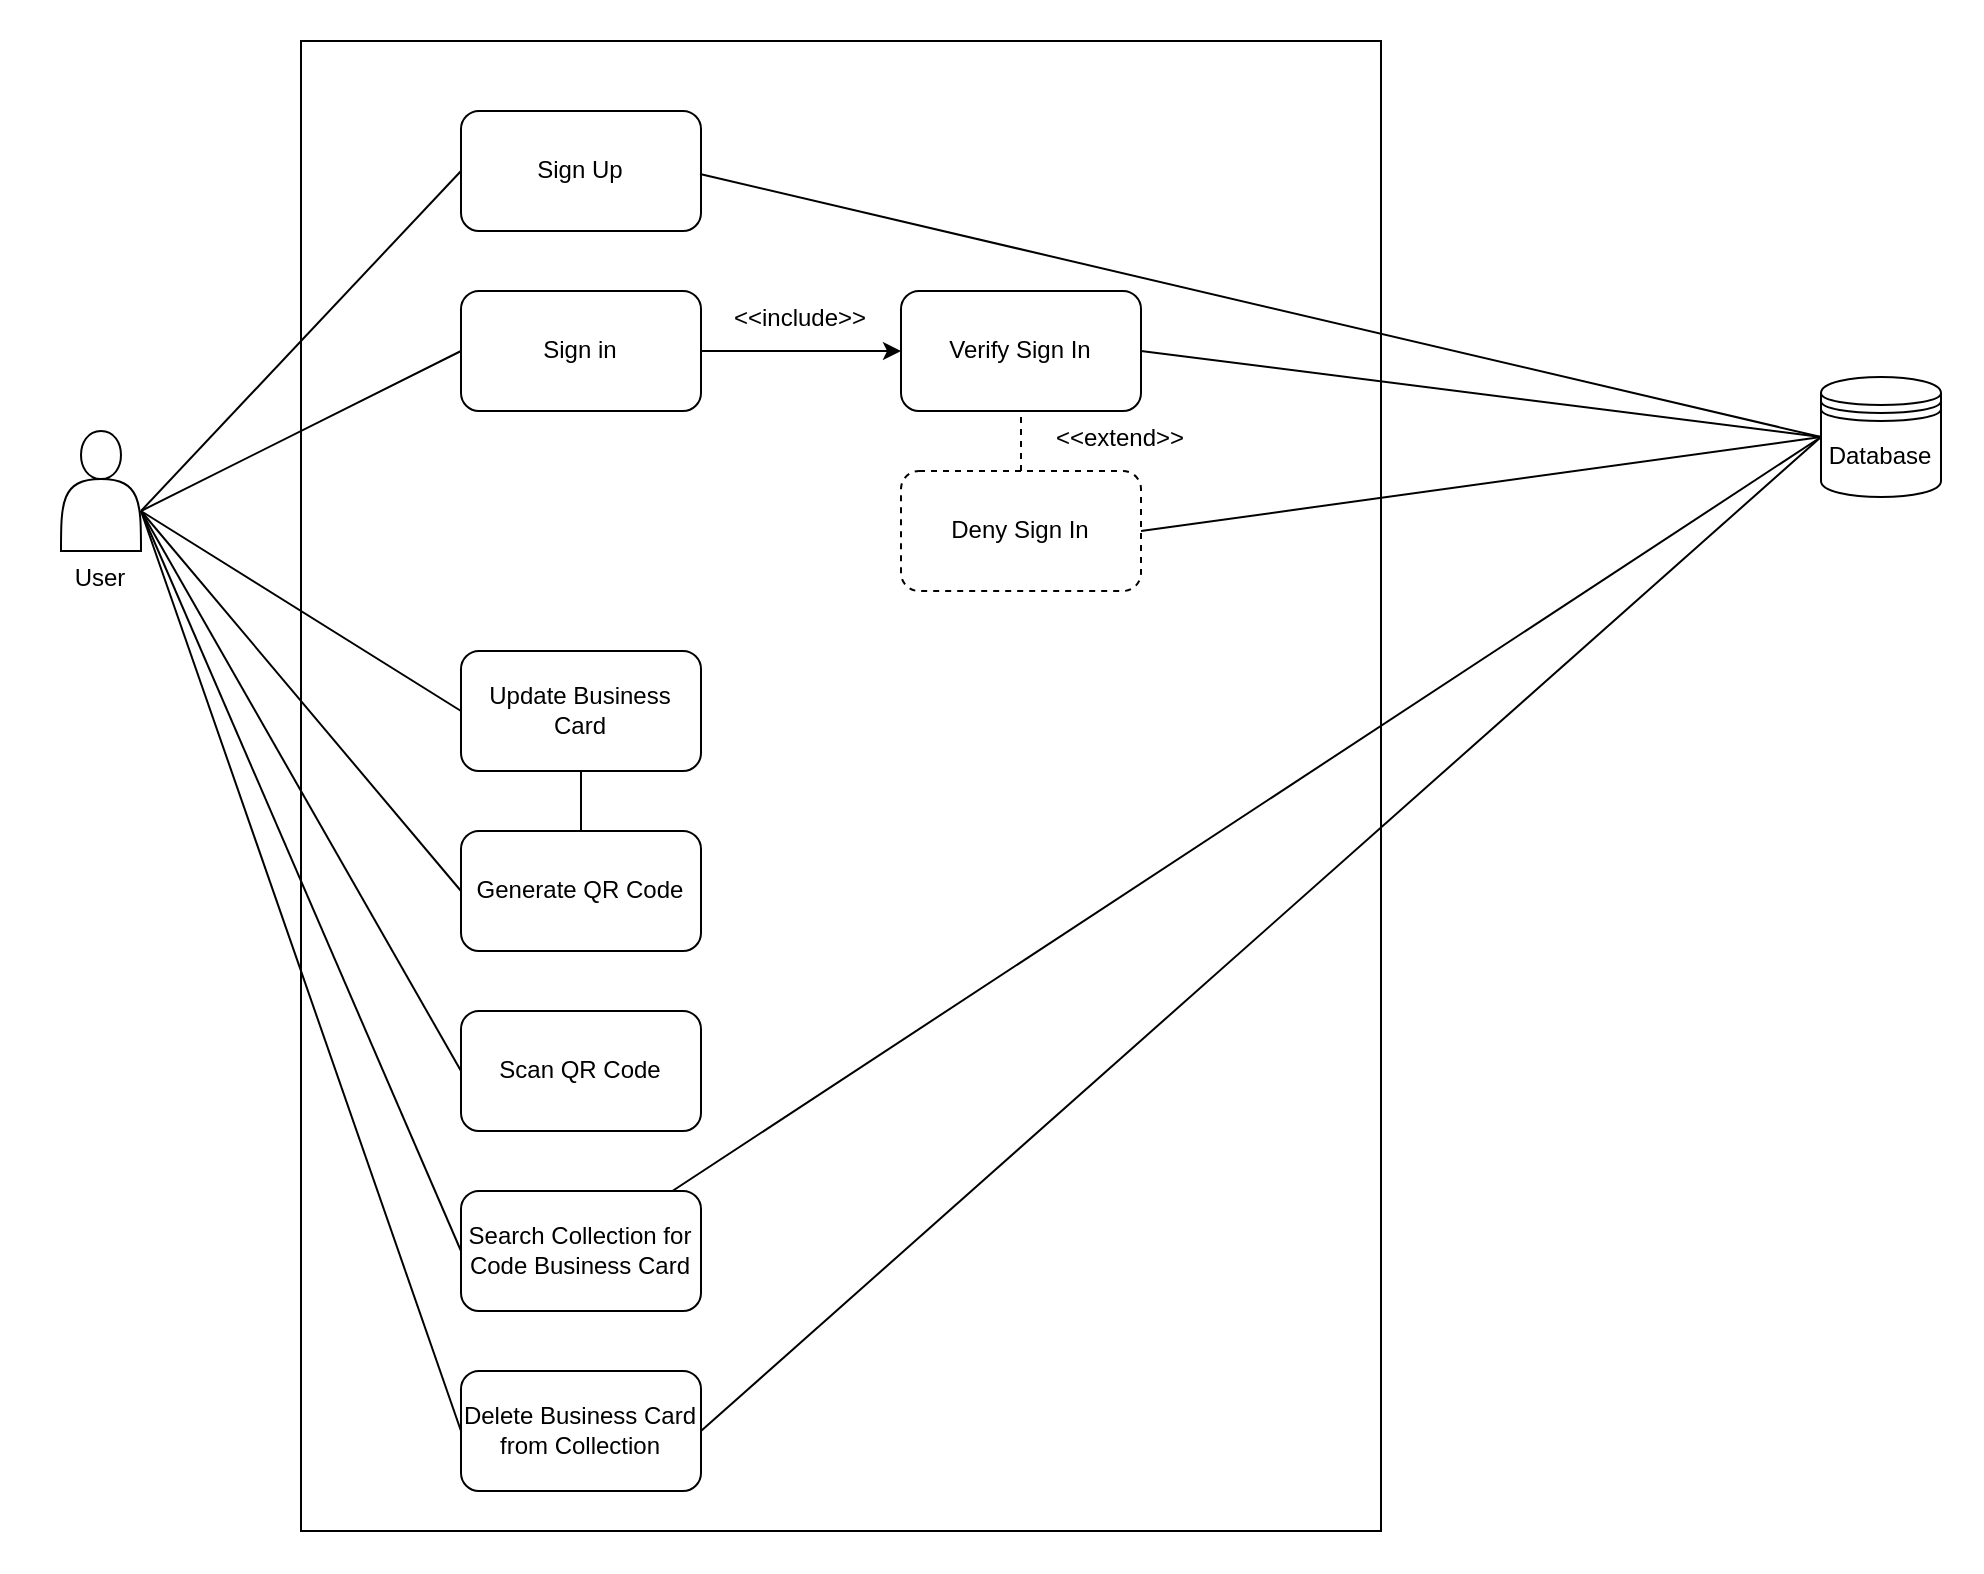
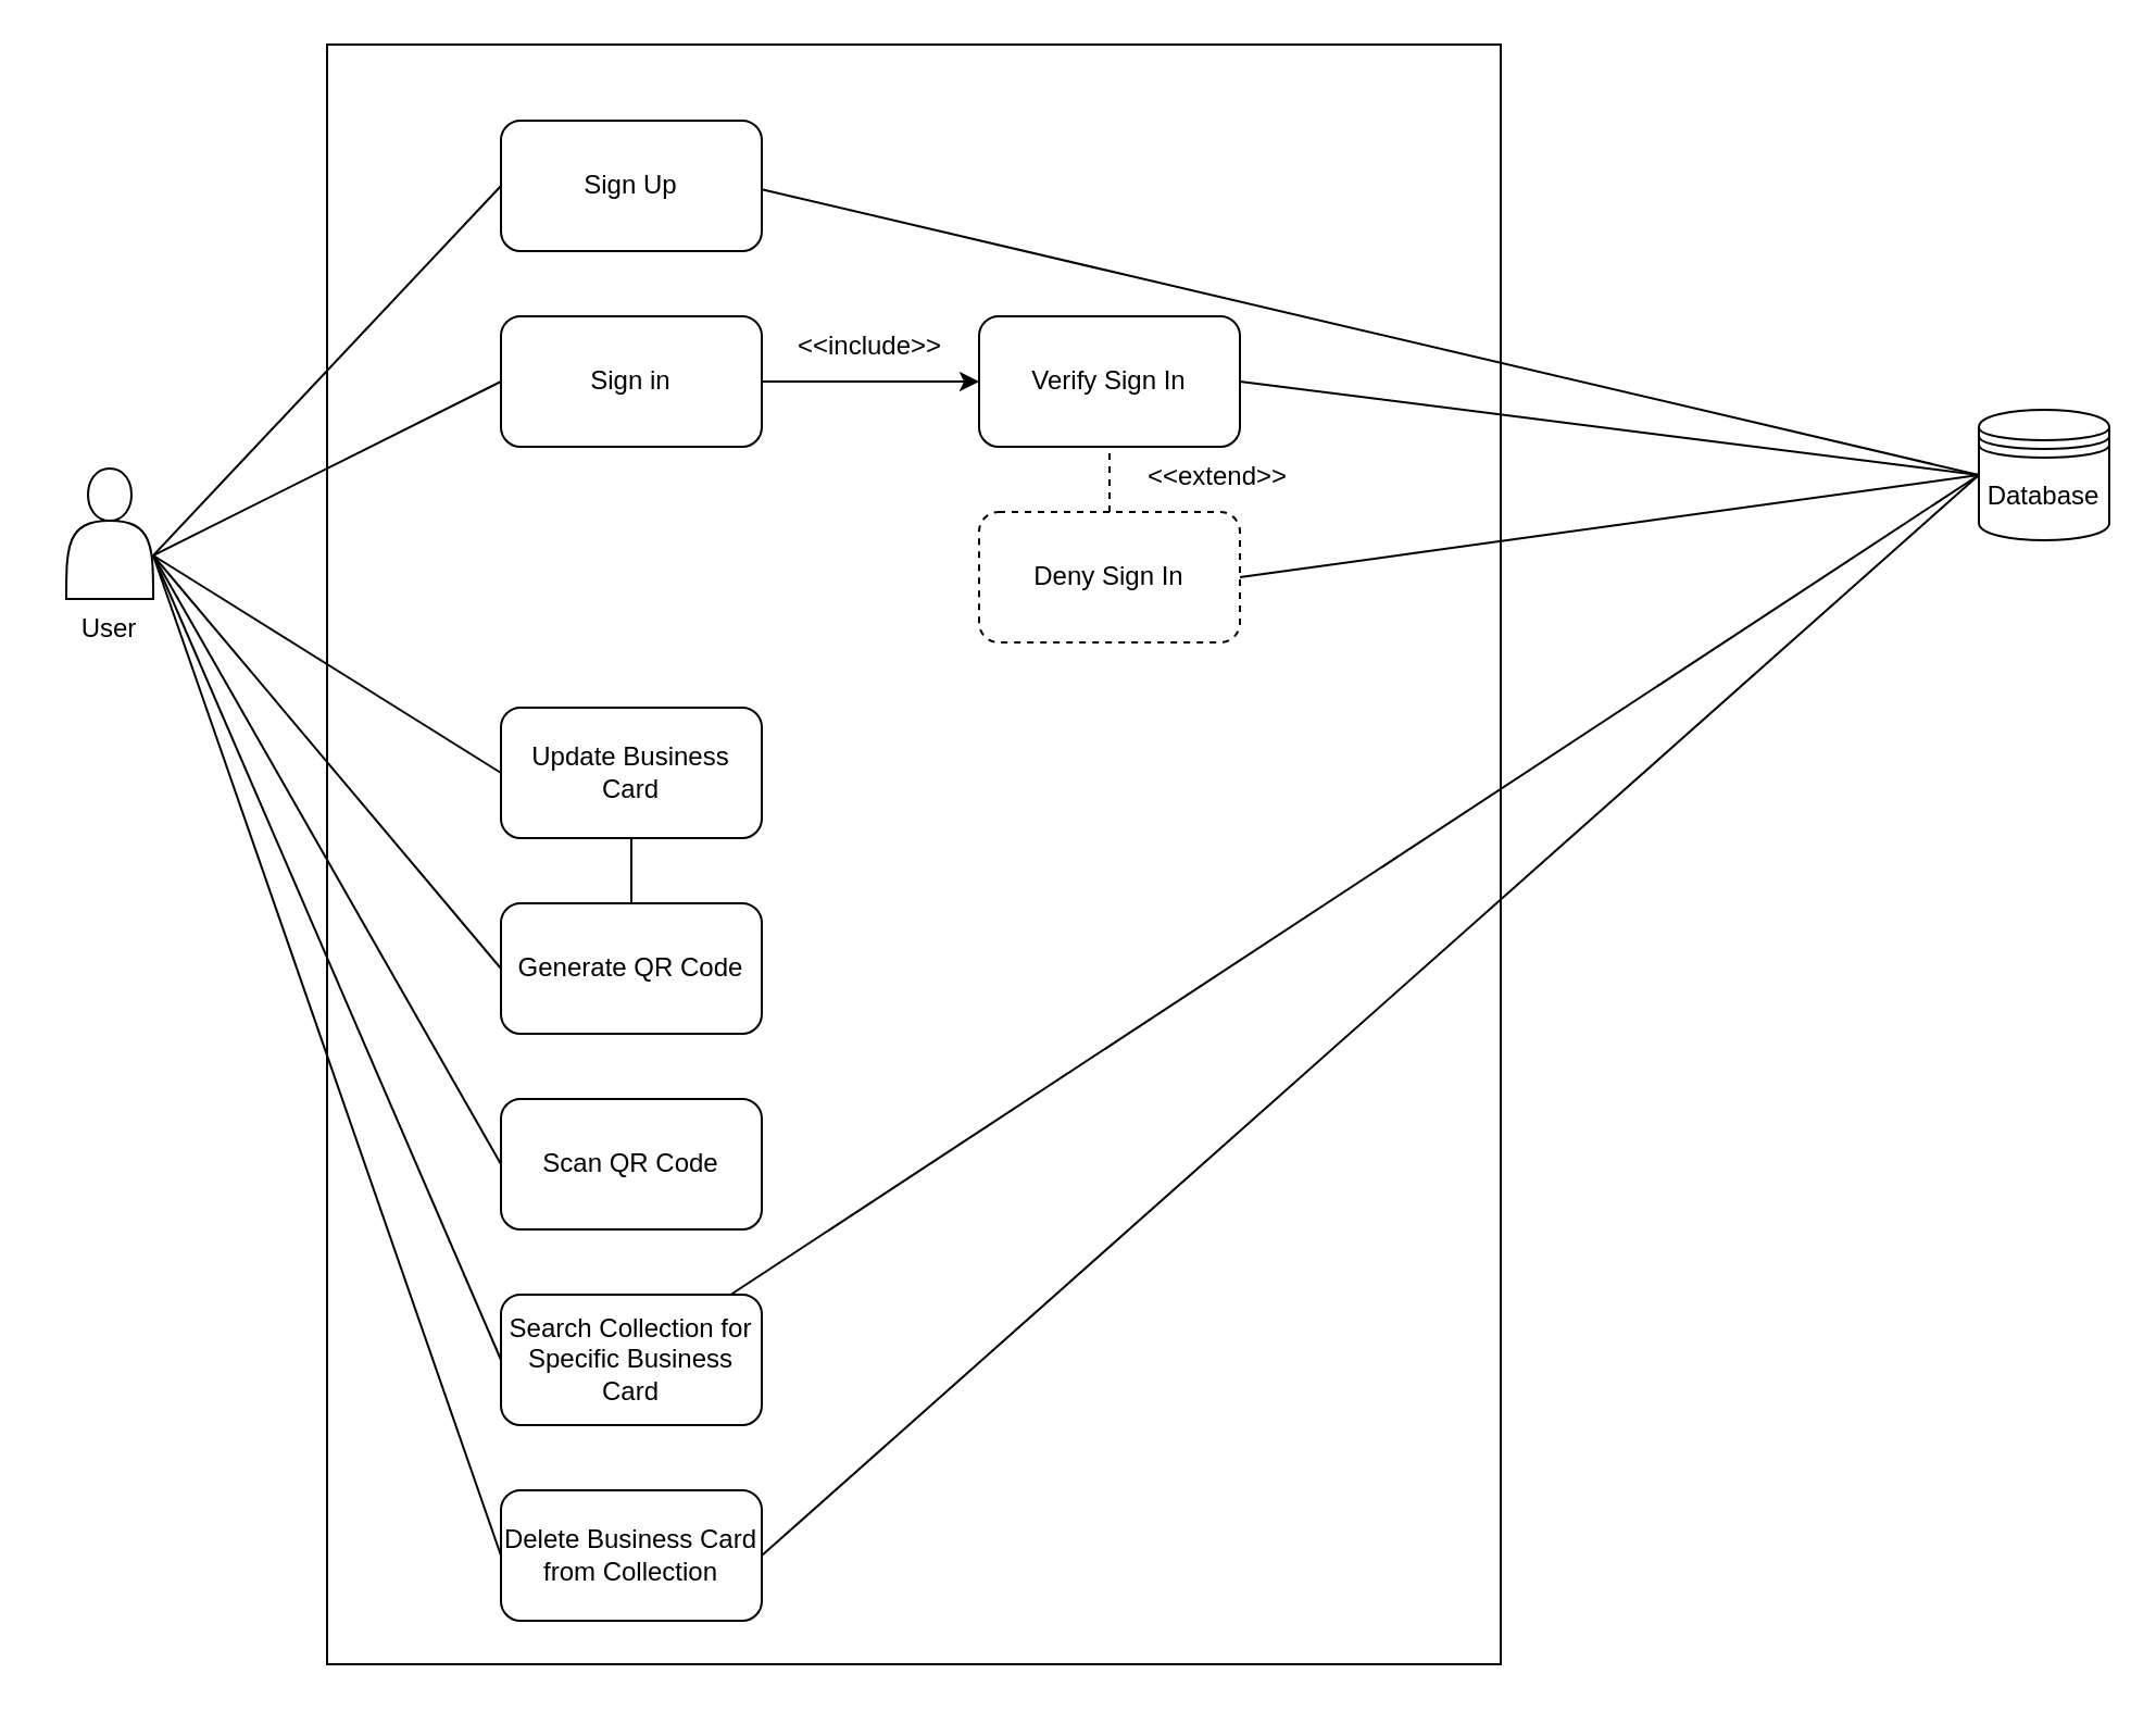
  <mxCell id="0" />
  <mxCell id="1" parent="0" />
  <mxCell id="2" value="" style="rounded=0;whiteSpace=wrap;html=1;" parent="1" vertex="1"><mxGeometry x="150" y="20" width="540" height="745" as="geometry" /></mxCell>
  <mxCell id="3" value="&lt;div&gt;Sign Up&lt;/div&gt;" style="rounded=1;whiteSpace=wrap;html=1;" parent="1" vertex="1"><mxGeometry x="230" y="55" width="120" height="60" as="geometry" /></mxCell>
  <mxCell id="4" style="edgeStyle=orthogonalEdgeStyle;rounded=0;orthogonalLoop=1;jettySize=auto;html=1;entryX=0;entryY=0.5;entryDx=0;entryDy=0;" parent="1" source="5" target="11" edge="1"><mxGeometry relative="1" as="geometry" /></mxCell>
  <mxCell id="5" value="&lt;div&gt;Sign in&lt;/div&gt;" style="rounded=1;whiteSpace=wrap;html=1;" parent="1" vertex="1"><mxGeometry x="230" y="145" width="120" height="60" as="geometry" /></mxCell>
  <mxCell id="6" value="&lt;div&gt;Update Business Card&lt;/div&gt;" style="rounded=1;whiteSpace=wrap;html=1;" parent="1" vertex="1"><mxGeometry x="230" y="325" width="120" height="60" as="geometry" /></mxCell>
  <mxCell id="7" value="Generate QR Code" style="rounded=1;whiteSpace=wrap;html=1;" parent="1" vertex="1"><mxGeometry x="230" y="415" width="120" height="60" as="geometry" /></mxCell>
  <mxCell id="8" value="&lt;div&gt;Scan QR Code&lt;/div&gt;" style="rounded=1;whiteSpace=wrap;html=1;" parent="1" vertex="1"><mxGeometry x="230" y="505" width="120" height="60" as="geometry" /></mxCell>
  <mxCell id="9" value="&lt;div&gt;Delete Business Card from Collection&lt;/div&gt;" style="rounded=1;whiteSpace=wrap;html=1;" parent="1" vertex="1"><mxGeometry x="230" y="685" width="120" height="60" as="geometry" /></mxCell>
- <mxCell id="10" value="Search Collection for Code Business Card" style="rounded=1;whiteSpace=wrap;html=1;" parent="1" vertex="1"><mxGeometry x="230" y="595" width="120" height="60" as="geometry" /></mxCell>
+ <mxCell id="10" value="Search Collection for Specific Business Card" style="rounded=1;whiteSpace=wrap;html=1;" parent="1" vertex="1"><mxGeometry x="230" y="595" width="120" height="60" as="geometry" /></mxCell>
  <mxCell id="11" value="Verify Sign In" style="rounded=1;whiteSpace=wrap;html=1;" parent="1" vertex="1"><mxGeometry x="450" y="145" width="120" height="60" as="geometry" /></mxCell>
  <mxCell id="12" value="Deny Sign In" style="rounded=1;whiteSpace=wrap;html=1;dashed=1;" parent="1" vertex="1"><mxGeometry x="450" y="235" width="120" height="60" as="geometry" /></mxCell>
  <mxCell id="13" value="" style="endArrow=none;html=1;exitX=1;exitY=0.333;exitDx=0;exitDy=0;exitPerimeter=0;entryX=0;entryY=0.5;entryDx=0;entryDy=0;" parent="1" target="3" edge="1"><mxGeometry width="50" height="50" relative="1" as="geometry"><mxPoint x="70" y="255" as="sourcePoint" /><mxPoint x="100" y="785" as="targetPoint" /></mxGeometry></mxCell>
  <mxCell id="14" value="" style="endArrow=none;html=1;exitX=0;exitY=0.5;exitDx=0;exitDy=0;" parent="1" source="5" edge="1"><mxGeometry width="50" height="50" relative="1" as="geometry"><mxPoint x="50" y="835" as="sourcePoint" /><mxPoint x="70" y="255" as="targetPoint" /></mxGeometry></mxCell>
  <mxCell id="15" value="" style="endArrow=none;html=1;entryX=1;entryY=0.333;entryDx=0;entryDy=0;entryPerimeter=0;exitX=0;exitY=0.5;exitDx=0;exitDy=0;" parent="1" source="6" edge="1"><mxGeometry width="50" height="50" relative="1" as="geometry"><mxPoint x="50" y="835" as="sourcePoint" /><mxPoint x="70" y="255" as="targetPoint" /></mxGeometry></mxCell>
  <mxCell id="16" value="" style="endArrow=none;html=1;exitX=0;exitY=0.5;exitDx=0;exitDy=0;" parent="1" source="7" edge="1"><mxGeometry width="50" height="50" relative="1" as="geometry"><mxPoint x="50" y="835" as="sourcePoint" /><mxPoint x="70" y="255" as="targetPoint" /></mxGeometry></mxCell>
  <mxCell id="17" value="" style="endArrow=none;html=1;exitX=0;exitY=0.5;exitDx=0;exitDy=0;" parent="1" source="8" edge="1"><mxGeometry width="50" height="50" relative="1" as="geometry"><mxPoint x="50" y="835" as="sourcePoint" /><mxPoint x="70" y="255" as="targetPoint" /></mxGeometry></mxCell>
  <mxCell id="18" value="" style="endArrow=none;html=1;exitX=0;exitY=0.5;exitDx=0;exitDy=0;" parent="1" source="10" edge="1"><mxGeometry width="50" height="50" relative="1" as="geometry"><mxPoint x="50" y="835" as="sourcePoint" /><mxPoint x="70" y="255" as="targetPoint" /></mxGeometry></mxCell>
  <mxCell id="19" value="" style="endArrow=none;html=1;exitX=0;exitY=0.5;exitDx=0;exitDy=0;" parent="1" source="9" edge="1"><mxGeometry width="50" height="50" relative="1" as="geometry"><mxPoint x="50" y="835" as="sourcePoint" /><mxPoint x="70" y="255" as="targetPoint" /></mxGeometry></mxCell>
  <mxCell id="20" value="Database" style="shape=datastore;whiteSpace=wrap;html=1;" parent="1" vertex="1"><mxGeometry x="910" y="188" width="60" height="60" as="geometry" /></mxCell>
  <mxCell id="21" value="" style="endArrow=none;html=1;exitX=0;exitY=0.5;exitDx=0;exitDy=0;entryX=1;entryY=0.5;entryDx=0;entryDy=0;entryPerimeter=0;" parent="1" source="20" target="11" edge="1"><mxGeometry width="50" height="50" relative="1" as="geometry"><mxPoint x="50" y="835" as="sourcePoint" /><mxPoint x="580" y="175" as="targetPoint" /></mxGeometry></mxCell>
  <mxCell id="22" value="" style="endArrow=none;html=1;entryX=1;entryY=0.5;entryDx=0;entryDy=0;exitX=0;exitY=0.5;exitDx=0;exitDy=0;" parent="1" source="20" target="12" edge="1"><mxGeometry width="50" height="50" relative="1" as="geometry"><mxPoint x="50" y="835" as="sourcePoint" /><mxPoint x="100" y="785" as="targetPoint" /></mxGeometry></mxCell>
  <mxCell id="23" value="" style="endArrow=none;html=1;entryX=0;entryY=0.5;entryDx=0;entryDy=0;" parent="1" target="20" edge="1"><mxGeometry width="50" height="50" relative="1" as="geometry"><mxPoint x="349.5" y="86.5" as="sourcePoint" /><mxPoint x="399.5" y="36.5" as="targetPoint" /></mxGeometry></mxCell>
  <mxCell id="24" value="" style="endArrow=none;dashed=1;html=1;entryX=0.5;entryY=1;entryDx=0;entryDy=0;exitX=0.5;exitY=0;exitDx=0;exitDy=0;" parent="1" source="12" target="11" edge="1"><mxGeometry width="50" height="50" relative="1" as="geometry"><mxPoint x="50" y="835" as="sourcePoint" /><mxPoint x="100" y="785" as="targetPoint" /></mxGeometry></mxCell>
  <mxCell id="25" value="" style="shape=actor;whiteSpace=wrap;html=1;" parent="1" vertex="1"><mxGeometry x="30" y="215" width="40" height="60" as="geometry" /></mxCell>
  <mxCell id="26" value="User&#10;" style="text;strokeColor=none;fillColor=none;align=center;verticalAlign=top;spacingLeft=4;spacingRight=4;overflow=hidden;rotatable=0;points=[[0,0.5],[1,0.5]];portConstraint=eastwest;" parent="1" vertex="1"><mxGeometry x="20" y="275" width="60" height="26" as="geometry" /></mxCell>
  <mxCell id="27" value="&lt;&lt;include&gt;&gt;&#10;" style="text;strokeColor=none;fillColor=none;align=center;verticalAlign=top;spacingLeft=4;spacingRight=4;overflow=hidden;rotatable=0;points=[[0,0.5],[1,0.5]];portConstraint=eastwest;" parent="1" vertex="1"><mxGeometry x="350" y="145" width="100" height="26" as="geometry" /></mxCell>
  <mxCell id="28" value="&lt;&lt;extend&gt;&gt;" style="text;strokeColor=none;fillColor=none;align=center;verticalAlign=top;spacingLeft=4;spacingRight=4;overflow=hidden;rotatable=0;points=[[0,0.5],[1,0.5]];portConstraint=eastwest;" parent="1" vertex="1"><mxGeometry x="510" y="205" width="100" height="26" as="geometry" /></mxCell>
  <mxCell id="29" value="" style="endArrow=none;html=1;exitX=0;exitY=0.5;exitDx=0;exitDy=0;" edge="1" parent="1" source="20" target="10"><mxGeometry width="50" height="50" relative="1" as="geometry"><mxPoint x="20" y="835" as="sourcePoint" /><mxPoint x="70" y="785" as="targetPoint" /></mxGeometry></mxCell>
  <mxCell id="30" value="" style="endArrow=none;html=1;entryX=0.5;entryY=1;entryDx=0;entryDy=0;" edge="1" parent="1" source="7" target="6"><mxGeometry width="50" height="50" relative="1" as="geometry"><mxPoint x="20" y="835" as="sourcePoint" /><mxPoint x="70" y="785" as="targetPoint" /></mxGeometry></mxCell>
  <mxCell id="31" value="" style="endArrow=none;html=1;entryX=1;entryY=0.5;entryDx=0;entryDy=0;exitX=0;exitY=0.5;exitDx=0;exitDy=0;" edge="1" parent="1" source="20" target="9"><mxGeometry width="50" height="50" relative="1" as="geometry"><mxPoint x="910" y="215" as="sourcePoint" /><mxPoint x="70" y="785" as="targetPoint" /><Array as="points" /></mxGeometry></mxCell>
